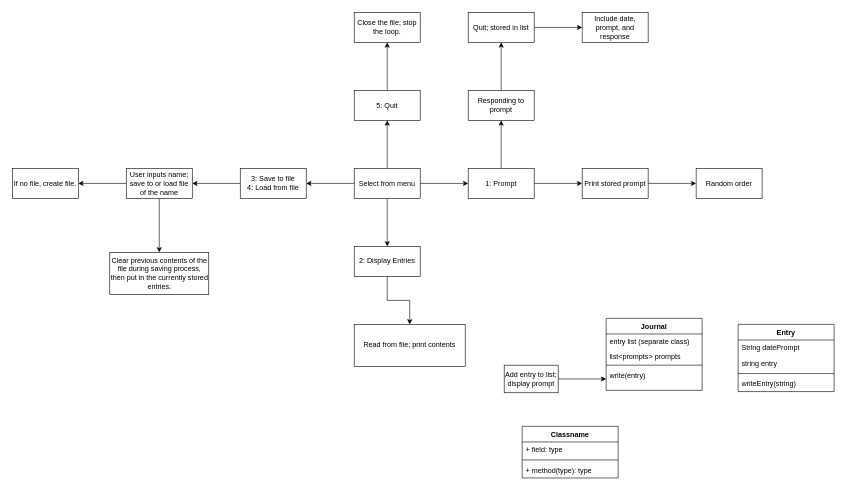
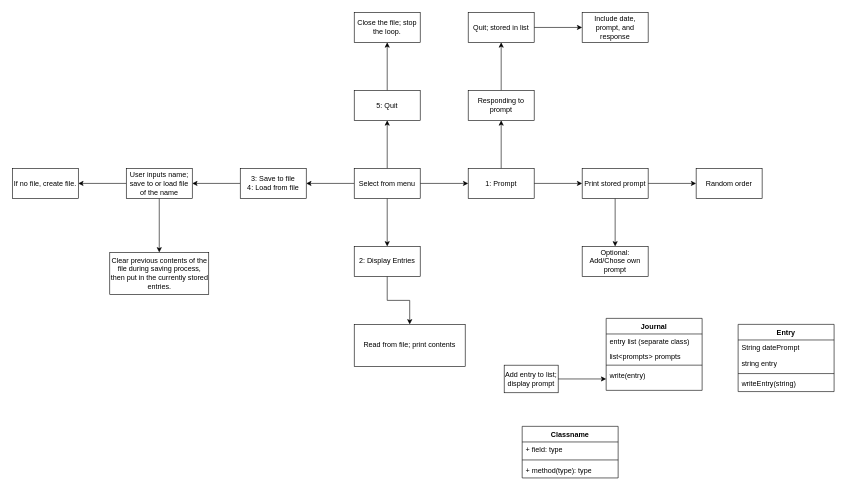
  <mxCell id="0" />
  <mxCell id="1" parent="0" />
  <mxCell id="2" value="Journal" style="swimlane;fontStyle=1;align=center;verticalAlign=top;childLayout=stackLayout;horizontal=1;startSize=26;horizontalStack=0;resizeParent=1;resizeParentMax=0;resizeLast=0;collapsible=1;marginBottom=0;whiteSpace=wrap;html=1;" vertex="1" parent="1"><mxGeometry x="1010" y="530" width="160" height="120" as="geometry" /></mxCell>
  <mxCell id="3" value="entry list (separate class)" style="text;strokeColor=none;fillColor=none;align=left;verticalAlign=top;spacingLeft=4;spacingRight=4;overflow=hidden;rotatable=0;points=[[0,0.5],[1,0.5]];portConstraint=eastwest;whiteSpace=wrap;html=1;" vertex="1" parent="2"><mxGeometry y="26" width="160" height="24" as="geometry" /></mxCell>
  <mxCell id="4" value="list&amp;lt;prompts&amp;gt; prompts" style="text;strokeColor=none;fillColor=none;align=left;verticalAlign=top;spacingLeft=4;spacingRight=4;overflow=hidden;rotatable=0;points=[[0,0.5],[1,0.5]];portConstraint=eastwest;whiteSpace=wrap;html=1;" vertex="1" parent="2"><mxGeometry y="50" width="160" height="24" as="geometry" /></mxCell>
  <mxCell id="5" value="" style="line;strokeWidth=1;fillColor=none;align=left;verticalAlign=middle;spacingTop=-1;spacingLeft=3;spacingRight=3;rotatable=0;labelPosition=right;points=[];portConstraint=eastwest;strokeColor=inherit;" vertex="1" parent="2"><mxGeometry y="74" width="160" height="8" as="geometry" /></mxCell>
  <mxCell id="6" value="write(entry)" style="text;strokeColor=none;fillColor=none;align=left;verticalAlign=top;spacingLeft=4;spacingRight=4;overflow=hidden;rotatable=0;points=[[0,0.5],[1,0.5]];portConstraint=eastwest;whiteSpace=wrap;html=1;" vertex="1" parent="2"><mxGeometry y="82" width="160" height="38" as="geometry" /></mxCell>
  <mxCell id="7" value="" style="edgeStyle=orthogonalEdgeStyle;rounded=0;orthogonalLoop=1;jettySize=auto;html=1;" edge="1" parent="1" source="11" target="14"><mxGeometry relative="1" as="geometry" /></mxCell>
  <mxCell id="8" value="" style="edgeStyle=orthogonalEdgeStyle;rounded=0;orthogonalLoop=1;jettySize=auto;html=1;" edge="1" parent="1" source="11" target="16"><mxGeometry relative="1" as="geometry" /></mxCell>
  <mxCell id="9" value="" style="edgeStyle=orthogonalEdgeStyle;rounded=0;orthogonalLoop=1;jettySize=auto;html=1;" edge="1" parent="1" source="11" target="18"><mxGeometry relative="1" as="geometry" /></mxCell>
  <mxCell id="10" value="" style="edgeStyle=orthogonalEdgeStyle;rounded=0;orthogonalLoop=1;jettySize=auto;html=1;" edge="1" parent="1" source="11" target="20"><mxGeometry relative="1" as="geometry" /></mxCell>
  <mxCell id="11" value="Select from menu" style="html=1;whiteSpace=wrap;" vertex="1" parent="1"><mxGeometry x="590" y="280" width="110" height="50" as="geometry" /></mxCell>
  <mxCell id="12" value="" style="edgeStyle=orthogonalEdgeStyle;rounded=0;orthogonalLoop=1;jettySize=auto;html=1;" edge="1" parent="1" source="14" target="23"><mxGeometry relative="1" as="geometry" /></mxCell>
  <mxCell id="13" value="" style="edgeStyle=orthogonalEdgeStyle;rounded=0;orthogonalLoop=1;jettySize=auto;html=1;" edge="1" parent="1" source="14" target="27"><mxGeometry relative="1" as="geometry" /></mxCell>
  <mxCell id="14" value="1: Prompt" style="html=1;whiteSpace=wrap;" vertex="1" parent="1"><mxGeometry x="780" y="280" width="110" height="50" as="geometry" /></mxCell>
  <mxCell id="15" value="" style="edgeStyle=orthogonalEdgeStyle;rounded=0;orthogonalLoop=1;jettySize=auto;html=1;" edge="1" parent="1" source="16" target="30"><mxGeometry relative="1" as="geometry" /></mxCell>
  <mxCell id="16" value="2: Display Entries" style="html=1;whiteSpace=wrap;" vertex="1" parent="1"><mxGeometry x="590" y="410" width="110" height="50" as="geometry" /></mxCell>
  <mxCell id="17" value="" style="edgeStyle=orthogonalEdgeStyle;rounded=0;orthogonalLoop=1;jettySize=auto;html=1;" edge="1" parent="1" source="18" target="34"><mxGeometry relative="1" as="geometry" /></mxCell>
  <mxCell id="18" value="3: Save to file&lt;br&gt;4: Load from file" style="html=1;whiteSpace=wrap;" vertex="1" parent="1"><mxGeometry x="400" y="280" width="110" height="50" as="geometry" /></mxCell>
  <mxCell id="19" value="" style="edgeStyle=orthogonalEdgeStyle;rounded=0;orthogonalLoop=1;jettySize=auto;html=1;" edge="1" parent="1" source="20" target="36"><mxGeometry relative="1" as="geometry" /></mxCell>
  <mxCell id="20" value="5: Quit" style="html=1;whiteSpace=wrap;" vertex="1" parent="1"><mxGeometry x="590" y="150" width="110" height="50" as="geometry" /></mxCell>
  <mxCell id="21" value="" style="edgeStyle=orthogonalEdgeStyle;rounded=0;orthogonalLoop=1;jettySize=auto;html=1;" edge="1" parent="1" source="23" target="24"><mxGeometry relative="1" as="geometry" /></mxCell>
+ <mxCell id="22" value="" style="edgeStyle=orthogonalEdgeStyle;rounded=0;orthogonalLoop=1;jettySize=auto;html=1;" edge="1" parent="1" source="23" target="25"><mxGeometry relative="1" as="geometry" /></mxCell>
  <mxCell id="23" value="Print stored prompt" style="html=1;whiteSpace=wrap;" vertex="1" parent="1"><mxGeometry x="970" y="280" width="110" height="50" as="geometry" /></mxCell>
  <mxCell id="24" value="Random order" style="html=1;whiteSpace=wrap;" vertex="1" parent="1"><mxGeometry x="1160" y="280" width="110" height="50" as="geometry" /></mxCell>
+ <mxCell id="25" value="Optional: Add/Chose own prompt" style="html=1;whiteSpace=wrap;" vertex="1" parent="1"><mxGeometry x="970" y="410" width="110" height="50" as="geometry" /></mxCell>
  <mxCell id="26" value="" style="edgeStyle=orthogonalEdgeStyle;rounded=0;orthogonalLoop=1;jettySize=auto;html=1;" edge="1" parent="1" source="27" target="29"><mxGeometry relative="1" as="geometry" /></mxCell>
  <mxCell id="27" value="Responding to prompt" style="html=1;whiteSpace=wrap;" vertex="1" parent="1"><mxGeometry x="780" y="150" width="110" height="50" as="geometry" /></mxCell>
  <mxCell id="28" value="" style="edgeStyle=orthogonalEdgeStyle;rounded=0;orthogonalLoop=1;jettySize=auto;html=1;" edge="1" parent="1" source="29" target="31"><mxGeometry relative="1" as="geometry" /></mxCell>
  <mxCell id="29" value="Quit; stored in list" style="html=1;whiteSpace=wrap;" vertex="1" parent="1"><mxGeometry x="780" y="20" width="110" height="50" as="geometry" /></mxCell>
  <mxCell id="30" value="Read from file; print contents" style="html=1;whiteSpace=wrap;" vertex="1" parent="1"><mxGeometry x="590" y="540" width="185" height="70" as="geometry" /></mxCell>
  <mxCell id="31" value="Include date, prompt, and response" style="html=1;whiteSpace=wrap;" vertex="1" parent="1"><mxGeometry x="970" y="20" width="110" height="50" as="geometry" /></mxCell>
  <mxCell id="32" value="" style="edgeStyle=orthogonalEdgeStyle;rounded=0;orthogonalLoop=1;jettySize=auto;html=1;" edge="1" parent="1" source="34" target="35"><mxGeometry relative="1" as="geometry" /></mxCell>
  <mxCell id="33" value="" style="edgeStyle=orthogonalEdgeStyle;rounded=0;orthogonalLoop=1;jettySize=auto;html=1;" edge="1" parent="1" source="34" target="48"><mxGeometry relative="1" as="geometry" /></mxCell>
  <mxCell id="34" value="User inputs name; save to or load file of the name" style="html=1;whiteSpace=wrap;" vertex="1" parent="1"><mxGeometry x="210" y="280" width="110" height="50" as="geometry" /></mxCell>
  <mxCell id="35" value="If no file, create file." style="html=1;whiteSpace=wrap;" vertex="1" parent="1"><mxGeometry x="20" y="280" width="110" height="50" as="geometry" /></mxCell>
  <mxCell id="36" value="Close the file; stop the loop." style="html=1;whiteSpace=wrap;" vertex="1" parent="1"><mxGeometry x="590" y="20" width="110" height="50" as="geometry" /></mxCell>
  <mxCell id="37" value="Entry" style="swimlane;fontStyle=1;align=center;verticalAlign=top;childLayout=stackLayout;horizontal=1;startSize=26;horizontalStack=0;resizeParent=1;resizeParentMax=0;resizeLast=0;collapsible=1;marginBottom=0;whiteSpace=wrap;html=1;" vertex="1" parent="1"><mxGeometry x="1230" y="540" width="160" height="112" as="geometry" /></mxCell>
  <mxCell id="38" value="String datePrompt" style="text;strokeColor=none;fillColor=none;align=left;verticalAlign=top;spacingLeft=4;spacingRight=4;overflow=hidden;rotatable=0;points=[[0,0.5],[1,0.5]];portConstraint=eastwest;whiteSpace=wrap;html=1;" vertex="1" parent="37"><mxGeometry y="26" width="160" height="26" as="geometry" /></mxCell>
  <mxCell id="39" value="string entry" style="text;strokeColor=none;fillColor=none;align=left;verticalAlign=top;spacingLeft=4;spacingRight=4;overflow=hidden;rotatable=0;points=[[0,0.5],[1,0.5]];portConstraint=eastwest;whiteSpace=wrap;html=1;" vertex="1" parent="37"><mxGeometry y="52" width="160" height="26" as="geometry" /></mxCell>
  <mxCell id="40" value="" style="line;strokeWidth=1;fillColor=none;align=left;verticalAlign=middle;spacingTop=-1;spacingLeft=3;spacingRight=3;rotatable=0;labelPosition=right;points=[];portConstraint=eastwest;strokeColor=inherit;" vertex="1" parent="37"><mxGeometry y="78" width="160" height="8" as="geometry" /></mxCell>
  <mxCell id="41" value="writeEntry(string)" style="text;strokeColor=none;fillColor=none;align=left;verticalAlign=top;spacingLeft=4;spacingRight=4;overflow=hidden;rotatable=0;points=[[0,0.5],[1,0.5]];portConstraint=eastwest;whiteSpace=wrap;html=1;" vertex="1" parent="37"><mxGeometry y="86" width="160" height="26" as="geometry" /></mxCell>
  <mxCell id="42" value="Classname" style="swimlane;fontStyle=1;align=center;verticalAlign=top;childLayout=stackLayout;horizontal=1;startSize=26;horizontalStack=0;resizeParent=1;resizeParentMax=0;resizeLast=0;collapsible=1;marginBottom=0;whiteSpace=wrap;html=1;" vertex="1" parent="1"><mxGeometry x="870" y="710" width="160" height="86" as="geometry" /></mxCell>
  <mxCell id="43" value="+ field: type" style="text;strokeColor=none;fillColor=none;align=left;verticalAlign=top;spacingLeft=4;spacingRight=4;overflow=hidden;rotatable=0;points=[[0,0.5],[1,0.5]];portConstraint=eastwest;whiteSpace=wrap;html=1;" vertex="1" parent="42"><mxGeometry y="26" width="160" height="26" as="geometry" /></mxCell>
  <mxCell id="44" value="" style="line;strokeWidth=1;fillColor=none;align=left;verticalAlign=middle;spacingTop=-1;spacingLeft=3;spacingRight=3;rotatable=0;labelPosition=right;points=[];portConstraint=eastwest;strokeColor=inherit;" vertex="1" parent="42"><mxGeometry y="52" width="160" height="8" as="geometry" /></mxCell>
  <mxCell id="45" value="+ method(type): type" style="text;strokeColor=none;fillColor=none;align=left;verticalAlign=top;spacingLeft=4;spacingRight=4;overflow=hidden;rotatable=0;points=[[0,0.5],[1,0.5]];portConstraint=eastwest;whiteSpace=wrap;html=1;" vertex="1" parent="42"><mxGeometry y="60" width="160" height="26" as="geometry" /></mxCell>
  <mxCell id="46" value="" style="edgeStyle=orthogonalEdgeStyle;rounded=0;orthogonalLoop=1;jettySize=auto;html=1;" edge="1" parent="1" source="47" target="6"><mxGeometry relative="1" as="geometry" /></mxCell>
  <mxCell id="47" value="Add entry to list; display prompt" style="html=1;whiteSpace=wrap;" vertex="1" parent="1"><mxGeometry x="840" y="608" width="90" height="46" as="geometry" /></mxCell>
  <mxCell id="48" value="Clear previous contents of the file during saving process, then put in the currently stored entries." style="html=1;whiteSpace=wrap;" vertex="1" parent="1"><mxGeometry x="182.5" y="420" width="165" height="70" as="geometry" /></mxCell>
